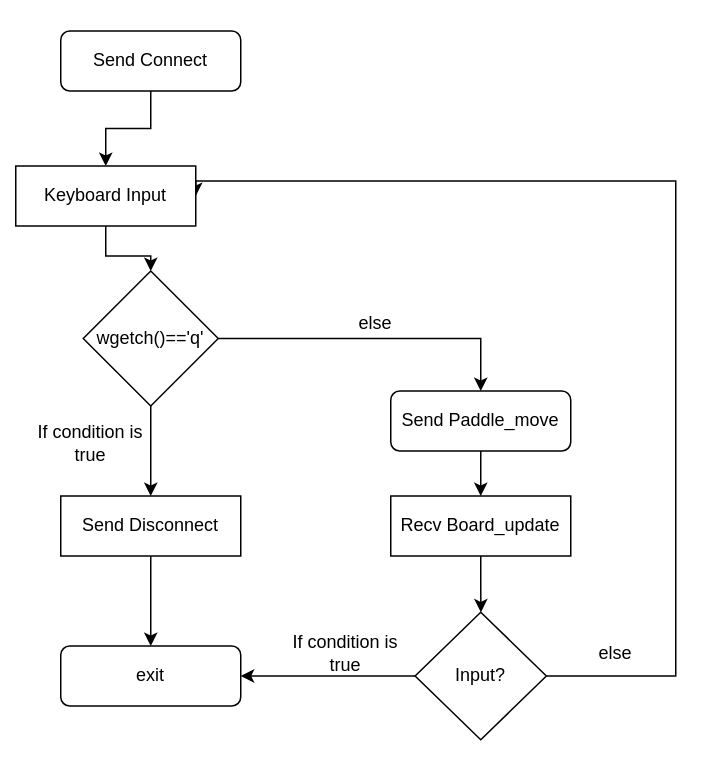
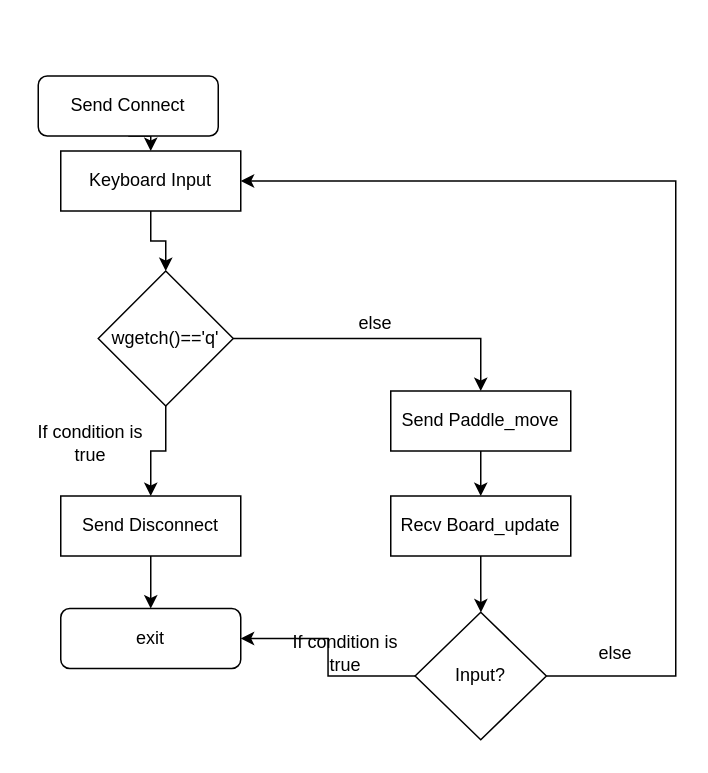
  <mxCell id="0" />
  <mxCell id="1" parent="0" />
  <mxCell id="2" style="edgeStyle=orthogonalEdgeStyle;rounded=0;orthogonalLoop=1;jettySize=auto;html=1;exitX=0.5;exitY=1;exitDx=0;exitDy=0;entryX=0.5;entryY=0;entryDx=0;entryDy=0;" edge="1" parent="1" source="3" target="21"><mxGeometry relative="1" as="geometry" /></mxCell>
- <mxCell id="3" value="Send Connect" style="rounded=1;whiteSpace=wrap;html=1;fontSize=12;glass=0;strokeWidth=1;shadow=0;" parent="1" vertex="1"><mxGeometry x="40" y="20" width="120" height="40" as="geometry" /></mxCell>
+ <mxCell id="3" value="Send Connect" style="rounded=1;whiteSpace=wrap;html=1;fontSize=12;glass=0;strokeWidth=1;shadow=0;" parent="1" vertex="1"><mxGeometry x="25" y="50" width="120" height="40" as="geometry" /></mxCell>
  <mxCell id="4" style="edgeStyle=orthogonalEdgeStyle;rounded=0;orthogonalLoop=1;jettySize=auto;html=1;exitX=0.5;exitY=1;exitDx=0;exitDy=0;" edge="1" parent="1" source="6" target="8"><mxGeometry relative="1" as="geometry" /></mxCell>
  <mxCell id="5" value="" style="edgeStyle=orthogonalEdgeStyle;rounded=0;orthogonalLoop=1;jettySize=auto;html=1;entryX=0.5;entryY=0;entryDx=0;entryDy=0;" edge="1" parent="1" source="6" target="11"><mxGeometry relative="1" as="geometry" /></mxCell>
- <mxCell id="6" value="wgetch()=='q'" style="rhombus;whiteSpace=wrap;html=1;" vertex="1" parent="1"><mxGeometry x="55" y="180" width="90" height="90" as="geometry" /></mxCell>
+ <mxCell id="6" value="wgetch()=='q'" style="rhombus;whiteSpace=wrap;html=1;" vertex="1" parent="1"><mxGeometry x="65" y="180" width="90" height="90" as="geometry" /></mxCell>
  <mxCell id="7" style="edgeStyle=orthogonalEdgeStyle;rounded=0;orthogonalLoop=1;jettySize=auto;html=1;exitX=0.5;exitY=1;exitDx=0;exitDy=0;entryX=0.5;entryY=0;entryDx=0;entryDy=0;" edge="1" parent="1" source="8" target="9"><mxGeometry relative="1" as="geometry" /></mxCell>
  <mxCell id="8" value="Send Disconnect" style="rounded=0;whiteSpace=wrap;html=1;" vertex="1" parent="1"><mxGeometry x="40" y="330" width="120" height="40" as="geometry" /></mxCell>
- <mxCell id="9" value="exit" style="rounded=1;whiteSpace=wrap;html=1;" vertex="1" parent="1"><mxGeometry x="40" y="430" width="120" height="40" as="geometry" /></mxCell>
+ <mxCell id="9" value="exit" style="rounded=1;whiteSpace=wrap;html=1;" vertex="1" parent="1"><mxGeometry x="40" y="405" width="120" height="40" as="geometry" /></mxCell>
  <mxCell id="10" style="edgeStyle=orthogonalEdgeStyle;rounded=0;orthogonalLoop=1;jettySize=auto;html=1;exitX=0.5;exitY=1;exitDx=0;exitDy=0;entryX=0.5;entryY=0;entryDx=0;entryDy=0;" edge="1" parent="1" source="11" target="15"><mxGeometry relative="1" as="geometry" /></mxCell>
- <mxCell id="11" value="Send Paddle_move" style="whiteSpace=wrap;html=1;rounded=1;" vertex="1" parent="1"><mxGeometry x="260" y="260" width="120" height="40" as="geometry" /></mxCell>
+ <mxCell id="11" value="Send Paddle_move" style="rounded=0;whiteSpace=wrap;html=1;" vertex="1" parent="1"><mxGeometry x="260" y="260" width="120" height="40" as="geometry" /></mxCell>
  <mxCell id="12" value="If condition is true" style="text;html=1;strokeColor=none;fillColor=none;align=center;verticalAlign=middle;whiteSpace=wrap;rounded=0;" vertex="1" parent="1"><mxGeometry x="20" y="280" width="80" height="30" as="geometry" /></mxCell>
  <mxCell id="13" value="else" style="text;html=1;strokeColor=none;fillColor=none;align=center;verticalAlign=middle;whiteSpace=wrap;rounded=0;" vertex="1" parent="1"><mxGeometry x="220" y="200" width="60" height="30" as="geometry" /></mxCell>
  <mxCell id="14" style="edgeStyle=orthogonalEdgeStyle;rounded=0;orthogonalLoop=1;jettySize=auto;html=1;exitX=0.5;exitY=1;exitDx=0;exitDy=0;" edge="1" parent="1" source="15" target="18"><mxGeometry relative="1" as="geometry" /></mxCell>
  <mxCell id="15" value="Recv Board_update" style="rounded=0;whiteSpace=wrap;html=1;" vertex="1" parent="1"><mxGeometry x="260" y="330" width="120" height="40" as="geometry" /></mxCell>
  <mxCell id="16" style="edgeStyle=orthogonalEdgeStyle;rounded=0;orthogonalLoop=1;jettySize=auto;html=1;exitX=0;exitY=0.5;exitDx=0;exitDy=0;entryX=1;entryY=0.5;entryDx=0;entryDy=0;" edge="1" parent="1" source="18" target="9"><mxGeometry relative="1" as="geometry" /></mxCell>
  <mxCell id="17" style="edgeStyle=orthogonalEdgeStyle;rounded=0;orthogonalLoop=1;jettySize=auto;html=1;exitX=1;exitY=0.5;exitDx=0;exitDy=0;entryX=1;entryY=0.5;entryDx=0;entryDy=0;" edge="1" parent="1" source="18" target="21"><mxGeometry relative="1" as="geometry"><Array as="points"><mxPoint x="450" y="450" /><mxPoint x="450" y="120" /></Array></mxGeometry></mxCell>
  <mxCell id="18" value="Input?" style="rhombus;whiteSpace=wrap;html=1;" vertex="1" parent="1"><mxGeometry x="276.25" y="407.5" width="87.5" height="85" as="geometry" /></mxCell>
  <mxCell id="19" value="If condition is true" style="text;html=1;strokeColor=none;fillColor=none;align=center;verticalAlign=middle;whiteSpace=wrap;rounded=0;" vertex="1" parent="1"><mxGeometry x="190" y="420" width="80" height="30" as="geometry" /></mxCell>
  <mxCell id="20" style="edgeStyle=orthogonalEdgeStyle;rounded=0;orthogonalLoop=1;jettySize=auto;html=1;exitX=0.5;exitY=1;exitDx=0;exitDy=0;entryX=0.5;entryY=0;entryDx=0;entryDy=0;" edge="1" parent="1" source="21" target="6"><mxGeometry relative="1" as="geometry" /></mxCell>
- <mxCell id="21" value="&lt;span&gt;Keyboard Input&lt;/span&gt;" style="rounded=0;whiteSpace=wrap;html=1;" vertex="1" parent="1"><mxGeometry x="10" y="110" width="120" height="40" as="geometry" /></mxCell>
+ <mxCell id="21" value="&lt;span&gt;Keyboard Input&lt;/span&gt;" style="rounded=0;whiteSpace=wrap;html=1;" vertex="1" parent="1"><mxGeometry x="40" y="100" width="120" height="40" as="geometry" /></mxCell>
  <mxCell id="22" value="else" style="text;html=1;strokeColor=none;fillColor=none;align=center;verticalAlign=middle;whiteSpace=wrap;rounded=0;" vertex="1" parent="1"><mxGeometry x="380" y="420" width="60" height="30" as="geometry" /></mxCell>
